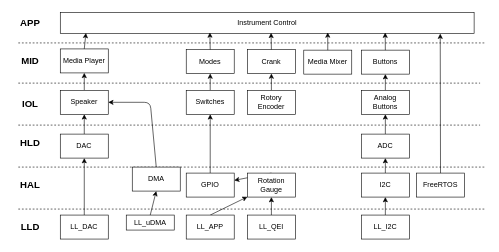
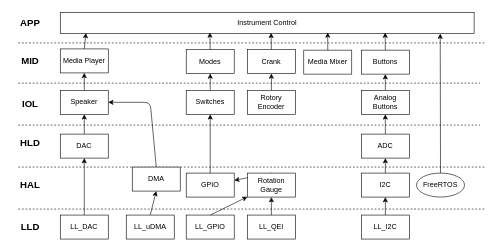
  <mxCell id="0" />
  <mxCell id="1" parent="0" />
  <mxCell id="2" style="edgeStyle=none;html=1;exitX=0.5;exitY=0;exitDx=0;exitDy=0;" parent="1" source="3" target="55" edge="1"><mxGeometry relative="1" as="geometry" /></mxCell>
- <mxCell id="3" value="LL_APP" style="rounded=0;whiteSpace=wrap;html=1;" parent="1" vertex="1"><mxGeometry x="310" y="358" width="80" height="40" as="geometry" /></mxCell>
+ <mxCell id="3" value="LL_GPIO" style="rounded=0;whiteSpace=wrap;html=1;" parent="1" vertex="1"><mxGeometry x="310" y="358" width="80" height="40" as="geometry" /></mxCell>
  <mxCell id="4" style="edgeStyle=none;html=1;exitX=0.5;exitY=0;exitDx=0;exitDy=0;entryX=0.5;entryY=1;entryDx=0;entryDy=0;" parent="1" source="5" target="13" edge="1"><mxGeometry relative="1" as="geometry" /></mxCell>
  <mxCell id="5" value="LL_I2C" style="rounded=0;whiteSpace=wrap;html=1;" parent="1" vertex="1"><mxGeometry x="602" y="358" width="80" height="40" as="geometry" /></mxCell>
  <mxCell id="6" style="edgeStyle=none;html=1;exitX=0.5;exitY=0;exitDx=0;exitDy=0;entryX=0.5;entryY=1;entryDx=0;entryDy=0;" parent="1" source="7" target="38" edge="1"><mxGeometry relative="1" as="geometry" /></mxCell>
  <mxCell id="7" value="Rotory Encoder" style="rounded=0;whiteSpace=wrap;html=1;" parent="1" vertex="1"><mxGeometry x="412" y="150" width="80" height="40" as="geometry" /></mxCell>
  <mxCell id="8" value="&lt;font style=&quot;font-size: 16px;&quot;&gt;&lt;b&gt;LLD&lt;/b&gt;&lt;/font&gt;" style="text;html=1;align=center;verticalAlign=middle;whiteSpace=wrap;rounded=0;" parent="1" vertex="1"><mxGeometry x="20" y="363" width="60" height="30" as="geometry" /></mxCell>
  <mxCell id="9" value="&lt;font style=&quot;font-size: 16px;&quot;&gt;&lt;b&gt;HAL&lt;/b&gt;&lt;/font&gt;" style="text;html=1;align=center;verticalAlign=middle;whiteSpace=wrap;rounded=0;" parent="1" vertex="1"><mxGeometry x="20" y="293" width="60" height="30" as="geometry" /></mxCell>
  <mxCell id="10" style="edgeStyle=none;html=1;exitX=0.5;exitY=0;exitDx=0;exitDy=0;entryX=0.5;entryY=1;entryDx=0;entryDy=0;" edge="1" parent="1" source="11" target="22"><mxGeometry relative="1" as="geometry" /></mxCell>
  <mxCell id="11" value="GPIO" style="rounded=0;whiteSpace=wrap;html=1;" parent="1" vertex="1"><mxGeometry x="310" y="288" width="80" height="40" as="geometry" /></mxCell>
  <mxCell id="12" style="edgeStyle=none;html=1;exitX=0.5;exitY=0;exitDx=0;exitDy=0;entryX=0.5;entryY=1;entryDx=0;entryDy=0;" parent="1" source="13" target="16" edge="1"><mxGeometry relative="1" as="geometry" /></mxCell>
  <mxCell id="13" value="I2C" style="rounded=0;whiteSpace=wrap;html=1;" parent="1" vertex="1"><mxGeometry x="602" y="288" width="80" height="40" as="geometry" /></mxCell>
  <mxCell id="14" value="&lt;font style=&quot;font-size: 16px;&quot;&gt;&lt;b&gt;HLD&lt;/b&gt;&lt;/font&gt;" style="text;html=1;align=center;verticalAlign=middle;whiteSpace=wrap;rounded=0;" parent="1" vertex="1"><mxGeometry x="20" y="223" width="60" height="30" as="geometry" /></mxCell>
  <mxCell id="15" style="edgeStyle=none;html=1;exitX=0.5;exitY=0;exitDx=0;exitDy=0;entryX=0.5;entryY=1;entryDx=0;entryDy=0;" parent="1" source="16" target="24" edge="1"><mxGeometry relative="1" as="geometry" /></mxCell>
  <mxCell id="16" value="ADC" style="rounded=0;whiteSpace=wrap;html=1;" parent="1" vertex="1"><mxGeometry x="602" y="223" width="80" height="40" as="geometry" /></mxCell>
  <mxCell id="17" value="" style="endArrow=none;dashed=1;html=1;" parent="1" edge="1"><mxGeometry width="50" height="50" relative="1" as="geometry"><mxPoint x="30" y="348" as="sourcePoint" /><mxPoint x="810" y="348" as="targetPoint" /></mxGeometry></mxCell>
  <mxCell id="18" value="" style="endArrow=none;dashed=1;html=1;" parent="1" edge="1"><mxGeometry width="50" height="50" relative="1" as="geometry"><mxPoint x="30" y="278" as="sourcePoint" /><mxPoint x="810" y="278" as="targetPoint" /></mxGeometry></mxCell>
  <mxCell id="19" value="" style="endArrow=none;dashed=1;html=1;" parent="1" edge="1"><mxGeometry width="50" height="50" relative="1" as="geometry"><mxPoint x="30" y="208" as="sourcePoint" /><mxPoint x="800" y="208" as="targetPoint" /></mxGeometry></mxCell>
  <mxCell id="20" value="&lt;font style=&quot;font-size: 16px;&quot;&gt;&lt;b&gt;IOL&lt;/b&gt;&lt;/font&gt;" style="text;html=1;align=center;verticalAlign=middle;whiteSpace=wrap;rounded=0;" parent="1" vertex="1"><mxGeometry x="20" y="158" width="60" height="30" as="geometry" /></mxCell>
  <mxCell id="21" style="edgeStyle=none;html=1;exitX=0.5;exitY=0;exitDx=0;exitDy=0;entryX=0.5;entryY=1;entryDx=0;entryDy=0;" parent="1" source="22" target="40" edge="1"><mxGeometry relative="1" as="geometry" /></mxCell>
  <mxCell id="22" value="Switches" style="rounded=0;whiteSpace=wrap;html=1;" parent="1" vertex="1"><mxGeometry x="310" y="150" width="80" height="40" as="geometry" /></mxCell>
  <mxCell id="23" style="edgeStyle=none;html=1;exitX=0.5;exitY=0;exitDx=0;exitDy=0;entryX=0.5;entryY=1;entryDx=0;entryDy=0;" parent="1" source="24" target="39" edge="1"><mxGeometry relative="1" as="geometry" /></mxCell>
  <mxCell id="24" value="Analog Buttons" style="rounded=0;whiteSpace=wrap;html=1;" parent="1" vertex="1"><mxGeometry x="602" y="150" width="80" height="40" as="geometry" /></mxCell>
  <mxCell id="25" style="edgeStyle=none;html=1;exitX=0.5;exitY=0;exitDx=0;exitDy=0;entryX=0.5;entryY=1;entryDx=0;entryDy=0;" parent="1" source="26" target="28" edge="1"><mxGeometry relative="1" as="geometry" /></mxCell>
  <mxCell id="26" value="LL_DAC" style="rounded=0;whiteSpace=wrap;html=1;" parent="1" vertex="1"><mxGeometry x="100" y="358" width="80" height="40" as="geometry" /></mxCell>
  <mxCell id="27" style="edgeStyle=none;html=1;exitX=0.5;exitY=0;exitDx=0;exitDy=0;entryX=0.5;entryY=1;entryDx=0;entryDy=0;" parent="1" source="28" target="30" edge="1"><mxGeometry relative="1" as="geometry" /></mxCell>
  <mxCell id="28" value="DAC" style="rounded=0;whiteSpace=wrap;html=1;" parent="1" vertex="1"><mxGeometry x="100" y="223" width="80" height="40" as="geometry" /></mxCell>
  <mxCell id="29" style="edgeStyle=none;html=1;exitX=0.5;exitY=0;exitDx=0;exitDy=0;entryX=0.5;entryY=1;entryDx=0;entryDy=0;" parent="1" source="30" target="34" edge="1"><mxGeometry relative="1" as="geometry" /></mxCell>
  <mxCell id="30" value="Speaker" style="rounded=0;whiteSpace=wrap;html=1;" parent="1" vertex="1"><mxGeometry x="100" y="150" width="80" height="40" as="geometry" /></mxCell>
  <mxCell id="31" value="" style="endArrow=none;dashed=1;html=1;" parent="1" edge="1"><mxGeometry width="50" height="50" relative="1" as="geometry"><mxPoint x="30" y="138" as="sourcePoint" /><mxPoint x="800" y="138" as="targetPoint" /></mxGeometry></mxCell>
  <mxCell id="32" value="&lt;font style=&quot;font-size: 16px;&quot;&gt;&lt;b&gt;MID&lt;/b&gt;&lt;/font&gt;" style="text;html=1;align=center;verticalAlign=middle;whiteSpace=wrap;rounded=0;" parent="1" vertex="1"><mxGeometry x="20" y="86" width="60" height="30" as="geometry" /></mxCell>
  <mxCell id="33" value="" style="endArrow=none;dashed=1;html=1;" parent="1" edge="1"><mxGeometry width="50" height="50" relative="1" as="geometry"><mxPoint x="30" y="71" as="sourcePoint" /><mxPoint x="810" y="71" as="targetPoint" /></mxGeometry></mxCell>
  <mxCell id="34" value="Media Player" style="rounded=0;whiteSpace=wrap;html=1;" parent="1" vertex="1"><mxGeometry x="100" y="81" width="80" height="40" as="geometry" /></mxCell>
  <mxCell id="35" value="Media Mixer" style="rounded=0;whiteSpace=wrap;html=1;" parent="1" vertex="1"><mxGeometry x="506" y="83" width="80" height="40" as="geometry" /></mxCell>
- <mxCell id="36" value="FreeRTOS" style="rounded=0;whiteSpace=wrap;html=1;" parent="1" vertex="1"><mxGeometry x="694" y="288" width="80" height="40" as="geometry" /></mxCell>
+ <mxCell id="36" value="FreeRTOS" style="ellipse;whiteSpace=wrap;html=1;" parent="1" vertex="1"><mxGeometry x="694" y="288" width="80" height="40" as="geometry" /></mxCell>
  <mxCell id="37" value="&lt;font style=&quot;font-size: 16px;&quot;&gt;&lt;b&gt;APP&lt;/b&gt;&lt;/font&gt;" style="text;html=1;align=center;verticalAlign=middle;whiteSpace=wrap;rounded=0;" parent="1" vertex="1"><mxGeometry x="20" y="23" width="60" height="30" as="geometry" /></mxCell>
  <mxCell id="38" value="Crank" style="rounded=0;whiteSpace=wrap;html=1;" parent="1" vertex="1"><mxGeometry x="412" y="82" width="80" height="40" as="geometry" /></mxCell>
  <mxCell id="39" value="Buttons" style="rounded=0;whiteSpace=wrap;html=1;" parent="1" vertex="1"><mxGeometry x="602" y="83" width="80" height="40" as="geometry" /></mxCell>
  <mxCell id="40" value="Modes" style="rounded=0;whiteSpace=wrap;html=1;" parent="1" vertex="1"><mxGeometry x="310" y="82" width="80" height="40" as="geometry" /></mxCell>
  <mxCell id="41" value="Instrument Control" style="rounded=0;whiteSpace=wrap;html=1;" parent="1" vertex="1"><mxGeometry x="100" y="20.5" width="690" height="35" as="geometry" /></mxCell>
  <mxCell id="42" style="edgeStyle=none;html=1;exitX=0.5;exitY=0;exitDx=0;exitDy=0;entryX=0.062;entryY=0.969;entryDx=0;entryDy=0;entryPerimeter=0;" parent="1" source="34" target="41" edge="1"><mxGeometry relative="1" as="geometry" /></mxCell>
  <mxCell id="43" style="edgeStyle=none;html=1;exitX=0.5;exitY=0;exitDx=0;exitDy=0;entryX=0.202;entryY=0.946;entryDx=0;entryDy=0;entryPerimeter=0;" parent="1" source="40" edge="1"><mxGeometry relative="1" as="geometry"><mxPoint x="349.42" y="53.61" as="targetPoint" /></mxGeometry></mxCell>
  <mxCell id="44" style="edgeStyle=none;html=1;exitX=0.5;exitY=0;exitDx=0;exitDy=0;entryX=0.357;entryY=0.962;entryDx=0;entryDy=0;entryPerimeter=0;" parent="1" source="38" edge="1"><mxGeometry relative="1" as="geometry"><mxPoint x="451.47" y="54.17" as="targetPoint" /></mxGeometry></mxCell>
  <mxCell id="45" style="edgeStyle=none;html=1;exitX=0.5;exitY=0;exitDx=0;exitDy=0;entryX=0.583;entryY=0.946;entryDx=0;entryDy=0;entryPerimeter=0;" parent="1" source="35" edge="1"><mxGeometry relative="1" as="geometry"><mxPoint x="545.93" y="53.61" as="targetPoint" /></mxGeometry></mxCell>
  <mxCell id="46" style="edgeStyle=none;html=1;exitX=0.5;exitY=0;exitDx=0;exitDy=0;entryX=0.794;entryY=0.954;entryDx=0;entryDy=0;entryPerimeter=0;" parent="1" source="39" edge="1"><mxGeometry relative="1" as="geometry"><mxPoint x="641.74" y="53.89" as="targetPoint" /></mxGeometry></mxCell>
  <mxCell id="47" style="edgeStyle=none;html=1;exitX=0.5;exitY=0;exitDx=0;exitDy=0;entryX=0.943;entryY=1.002;entryDx=0;entryDy=0;entryPerimeter=0;" parent="1" source="36" edge="1"><mxGeometry relative="1" as="geometry"><mxPoint x="733.53" y="55.57" as="targetPoint" /></mxGeometry></mxCell>
  <mxCell id="48" style="edgeStyle=none;html=1;exitX=0.5;exitY=0;exitDx=0;exitDy=0;entryX=0.5;entryY=1;entryDx=0;entryDy=0;" parent="1" source="49" target="51" edge="1"><mxGeometry relative="1" as="geometry" /></mxCell>
- <mxCell id="49" value="LL_uDMA" style="rounded=0;whiteSpace=wrap;html=1;" parent="1" vertex="1"><mxGeometry x="210" y="358" width="80" height="25" as="geometry" /></mxCell>
+ <mxCell id="49" value="LL_uDMA" style="rounded=0;whiteSpace=wrap;html=1;" parent="1" vertex="1"><mxGeometry x="210" y="358" width="80" height="40" as="geometry" /></mxCell>
  <mxCell id="50" style="edgeStyle=none;html=1;exitX=0.5;exitY=0;exitDx=0;exitDy=0;entryX=1;entryY=0.5;entryDx=0;entryDy=0;" parent="1" source="51" target="30" edge="1"><mxGeometry relative="1" as="geometry"><mxPoint x="250" y="168" as="targetPoint" /><Array as="points"><mxPoint x="250" y="170" /></Array></mxGeometry></mxCell>
  <mxCell id="51" value="DMA" style="rounded=0;whiteSpace=wrap;html=1;" parent="1" vertex="1"><mxGeometry x="220" y="278" width="80" height="40" as="geometry" /></mxCell>
  <mxCell id="52" style="edgeStyle=none;html=1;exitX=0.5;exitY=0;exitDx=0;exitDy=0;" edge="1" parent="1" source="53" target="55"><mxGeometry relative="1" as="geometry" /></mxCell>
  <mxCell id="53" value="LL_QEI" style="rounded=0;whiteSpace=wrap;html=1;" vertex="1" parent="1"><mxGeometry x="412" y="358" width="80" height="40" as="geometry" /></mxCell>
  <mxCell id="54" style="edgeStyle=none;html=1;exitX=0.5;exitY=0;exitDx=0;exitDy=0;" edge="1" parent="1" source="55" target="11"><mxGeometry relative="1" as="geometry" /></mxCell>
  <mxCell id="55" value="Rotation Gauge" style="rounded=0;whiteSpace=wrap;html=1;" vertex="1" parent="1"><mxGeometry x="412" y="288" width="80" height="40" as="geometry" /></mxCell>
